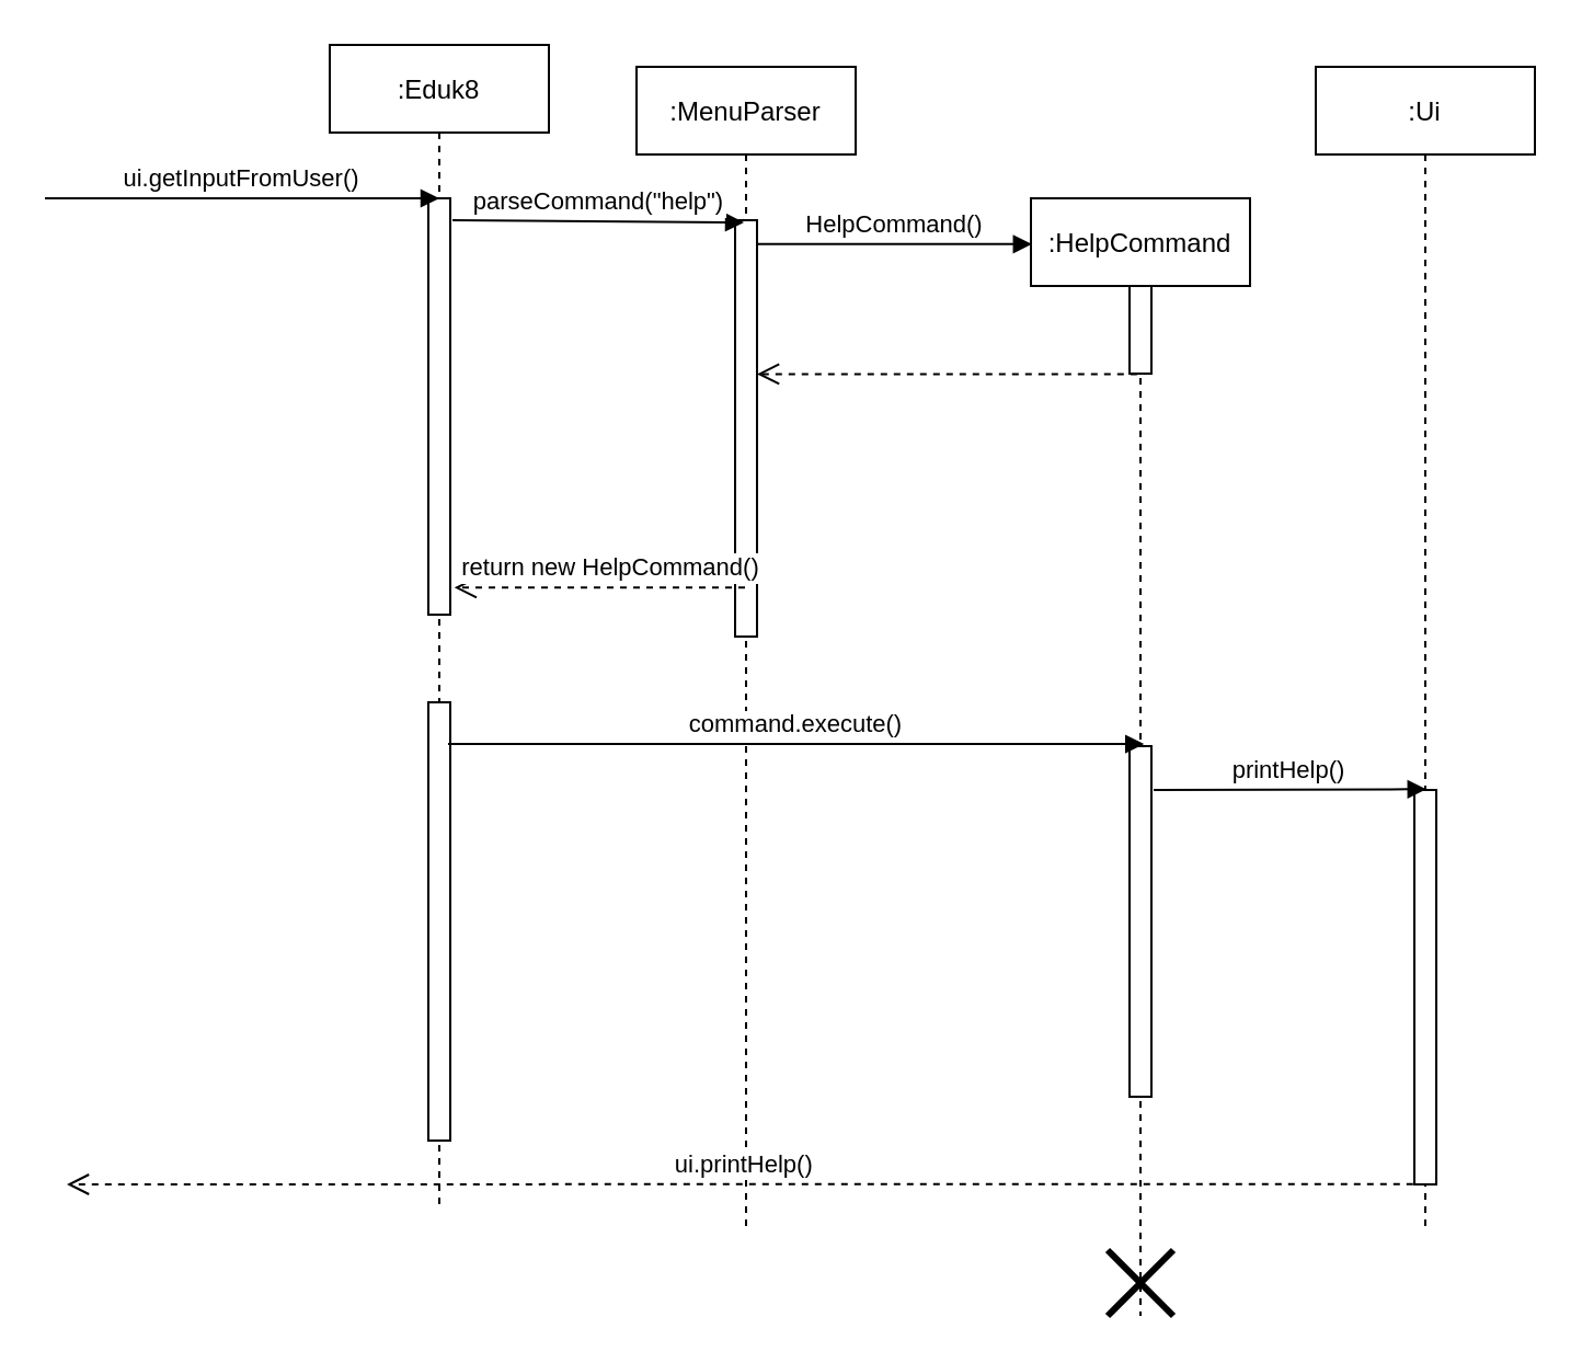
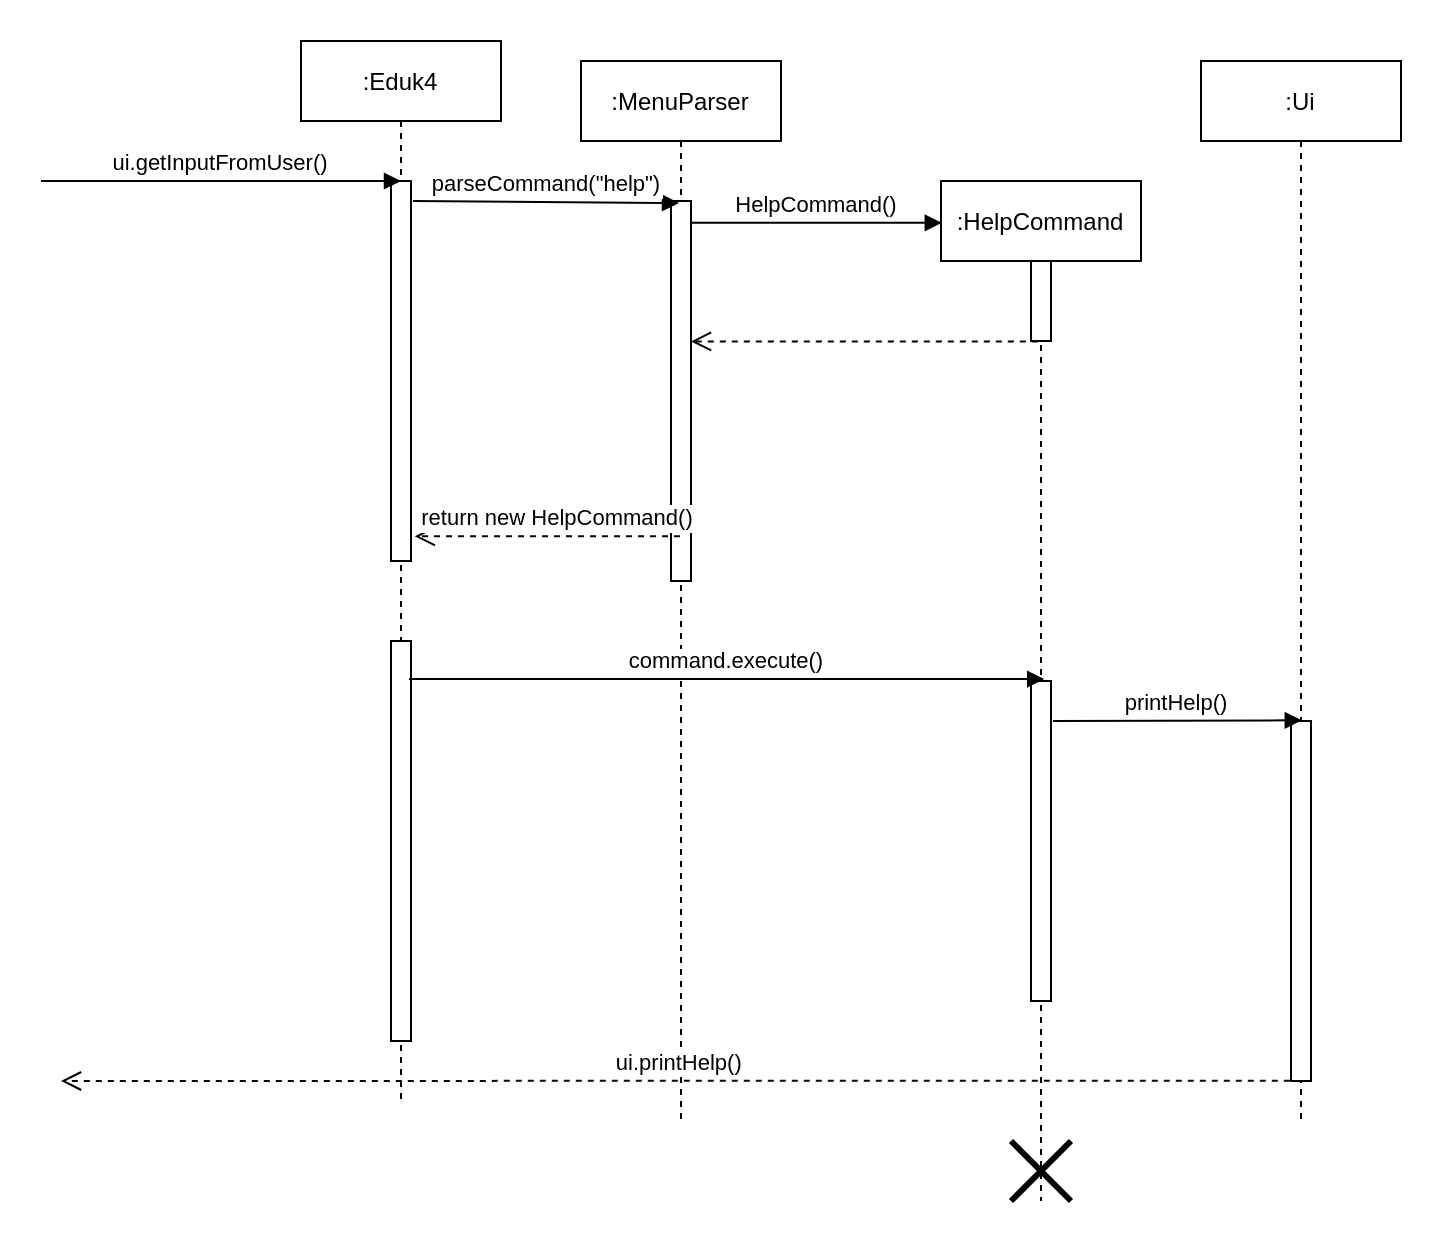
  <mxCell id="0" />
  <mxCell id="1" parent="0" />
  <mxCell id="2" value=":MenuParser" style="shape=umlLifeline;perimeter=lifelinePerimeter;container=1;collapsible=0;recursiveResize=0;rounded=0;shadow=0;strokeWidth=1;" parent="1" vertex="1"><mxGeometry x="290" y="30" width="100" height="530" as="geometry" /></mxCell>
  <mxCell id="3" value="" style="points=[];perimeter=orthogonalPerimeter;rounded=0;shadow=0;strokeWidth=1;" parent="2" vertex="1"><mxGeometry x="45" y="70" width="10" height="190" as="geometry" /></mxCell>
  <mxCell id="4" value=":HelpCommand" style="shape=umlLifeline;perimeter=lifelinePerimeter;container=1;collapsible=0;recursiveResize=0;rounded=0;shadow=0;strokeWidth=1;" parent="1" vertex="1"><mxGeometry x="470" y="90" width="100" height="510" as="geometry" /></mxCell>
  <mxCell id="5" value="" style="points=[];perimeter=orthogonalPerimeter;rounded=0;shadow=0;strokeWidth=1;" parent="4" vertex="1"><mxGeometry x="45" y="40" width="10" height="40" as="geometry" /></mxCell>
  <mxCell id="6" value="" style="shape=umlDestroy;whiteSpace=wrap;html=1;strokeWidth=3;" parent="4" vertex="1"><mxGeometry x="35" y="480" width="30" height="30" as="geometry" /></mxCell>
  <mxCell id="7" value="HelpCommand()" style="verticalAlign=bottom;endArrow=block;entryX=0.004;entryY=0.041;shadow=0;strokeWidth=1;entryDx=0;entryDy=0;entryPerimeter=0;" parent="1" source="3" target="4" edge="1"><mxGeometry relative="1" as="geometry"><mxPoint x="445" y="110" as="sourcePoint" /></mxGeometry></mxCell>
  <mxCell id="8" value="return new HelpCommand()" style="verticalAlign=bottom;endArrow=open;dashed=1;endSize=8;shadow=0;strokeWidth=1;entryX=1.189;entryY=0.935;entryDx=0;entryDy=0;entryPerimeter=0;" parent="1" source="2" target="12" edge="1"><mxGeometry x="-0.081" relative="1" as="geometry"><mxPoint x="210" y="270" as="targetPoint" /><mxPoint x="515" y="262" as="sourcePoint" /><mxPoint as="offset" /></mxGeometry></mxCell>
  <mxCell id="9" value="" style="verticalAlign=bottom;endArrow=open;dashed=1;endSize=8;shadow=0;strokeWidth=1;exitX=0.34;exitY=1.005;exitDx=0;exitDy=0;exitPerimeter=0;" parent="1" source="5" target="3" edge="1"><mxGeometry x="-0.231" y="-24" relative="1" as="geometry"><mxPoint x="370" y="250" as="targetPoint" /><mxPoint x="499.5" y="250" as="sourcePoint" /><mxPoint as="offset" /></mxGeometry></mxCell>
  <mxCell id="10" value="" style="points=[];perimeter=orthogonalPerimeter;rounded=0;shadow=0;strokeWidth=1;" parent="1" vertex="1"><mxGeometry x="515" y="340" width="10" height="160" as="geometry" /></mxCell>
- <mxCell id="11" value=":Eduk8" style="shape=umlLifeline;perimeter=lifelinePerimeter;container=1;collapsible=0;recursiveResize=0;rounded=0;shadow=0;strokeWidth=1;" parent="1" vertex="1"><mxGeometry x="150" y="20" width="100" height="530" as="geometry" /></mxCell>
+ <mxCell id="11" value=":Eduk4" style="shape=umlLifeline;perimeter=lifelinePerimeter;container=1;collapsible=0;recursiveResize=0;rounded=0;shadow=0;strokeWidth=1;" parent="1" vertex="1"><mxGeometry x="150" y="20" width="100" height="530" as="geometry" /></mxCell>
  <mxCell id="12" value="" style="points=[];perimeter=orthogonalPerimeter;rounded=0;shadow=0;strokeWidth=1;" parent="11" vertex="1"><mxGeometry x="45" y="70" width="10" height="190" as="geometry" /></mxCell>
  <mxCell id="13" value="" style="points=[];perimeter=orthogonalPerimeter;rounded=0;shadow=0;strokeWidth=1;" parent="11" vertex="1"><mxGeometry x="45" y="300" width="10" height="200" as="geometry" /></mxCell>
  <mxCell id="14" value="ui.printHelp()" style="verticalAlign=bottom;endArrow=open;dashed=1;endSize=8;shadow=0;strokeWidth=1;exitX=0.54;exitY=0.999;exitDx=0;exitDy=0;exitPerimeter=0;" parent="1" source="19" edge="1"><mxGeometry x="0.003" relative="1" as="geometry"><mxPoint x="30" y="540" as="targetPoint" /><mxPoint x="470" y="499" as="sourcePoint" /><mxPoint as="offset" /></mxGeometry></mxCell>
  <mxCell id="15" value="ui.getInputFromUser()" style="verticalAlign=bottom;endArrow=block;entryX=0.5;entryY=0;shadow=0;strokeWidth=1;entryDx=0;entryDy=0;entryPerimeter=0;" parent="1" target="12" edge="1"><mxGeometry relative="1" as="geometry"><mxPoint x="20" y="90" as="sourcePoint" /><mxPoint x="190" y="90" as="targetPoint" /></mxGeometry></mxCell>
  <mxCell id="16" value="parseCommand(&quot;help&quot;)" style="verticalAlign=bottom;endArrow=block;shadow=0;strokeWidth=1;" parent="1" edge="1"><mxGeometry relative="1" as="geometry"><mxPoint x="206" y="100" as="sourcePoint" /><mxPoint x="339" y="101" as="targetPoint" /></mxGeometry></mxCell>
  <mxCell id="17" value="command.execute()" style="verticalAlign=bottom;endArrow=block;entryX=0.66;entryY=-0.006;shadow=0;strokeWidth=1;entryDx=0;entryDy=0;entryPerimeter=0;" parent="1" target="10" edge="1"><mxGeometry relative="1" as="geometry"><mxPoint x="204" y="339" as="sourcePoint" /><mxPoint x="375" y="350" as="targetPoint" /></mxGeometry></mxCell>
  <mxCell id="18" value=":Ui" style="shape=umlLifeline;perimeter=lifelinePerimeter;container=1;collapsible=0;recursiveResize=0;rounded=0;shadow=0;strokeWidth=1;" parent="1" vertex="1"><mxGeometry x="600" y="30" width="100" height="530" as="geometry" /></mxCell>
  <mxCell id="19" value="" style="points=[];perimeter=orthogonalPerimeter;rounded=0;shadow=0;strokeWidth=1;" parent="18" vertex="1"><mxGeometry x="45" y="330" width="10" height="180" as="geometry" /></mxCell>
  <mxCell id="20" value="printHelp()" style="verticalAlign=bottom;endArrow=block;shadow=0;strokeWidth=1;entryX=0.504;entryY=0.622;entryDx=0;entryDy=0;entryPerimeter=0;" parent="1" target="18" edge="1"><mxGeometry relative="1" as="geometry"><mxPoint x="526" y="360" as="sourcePoint" /><mxPoint x="590" y="340" as="targetPoint" /></mxGeometry></mxCell>
